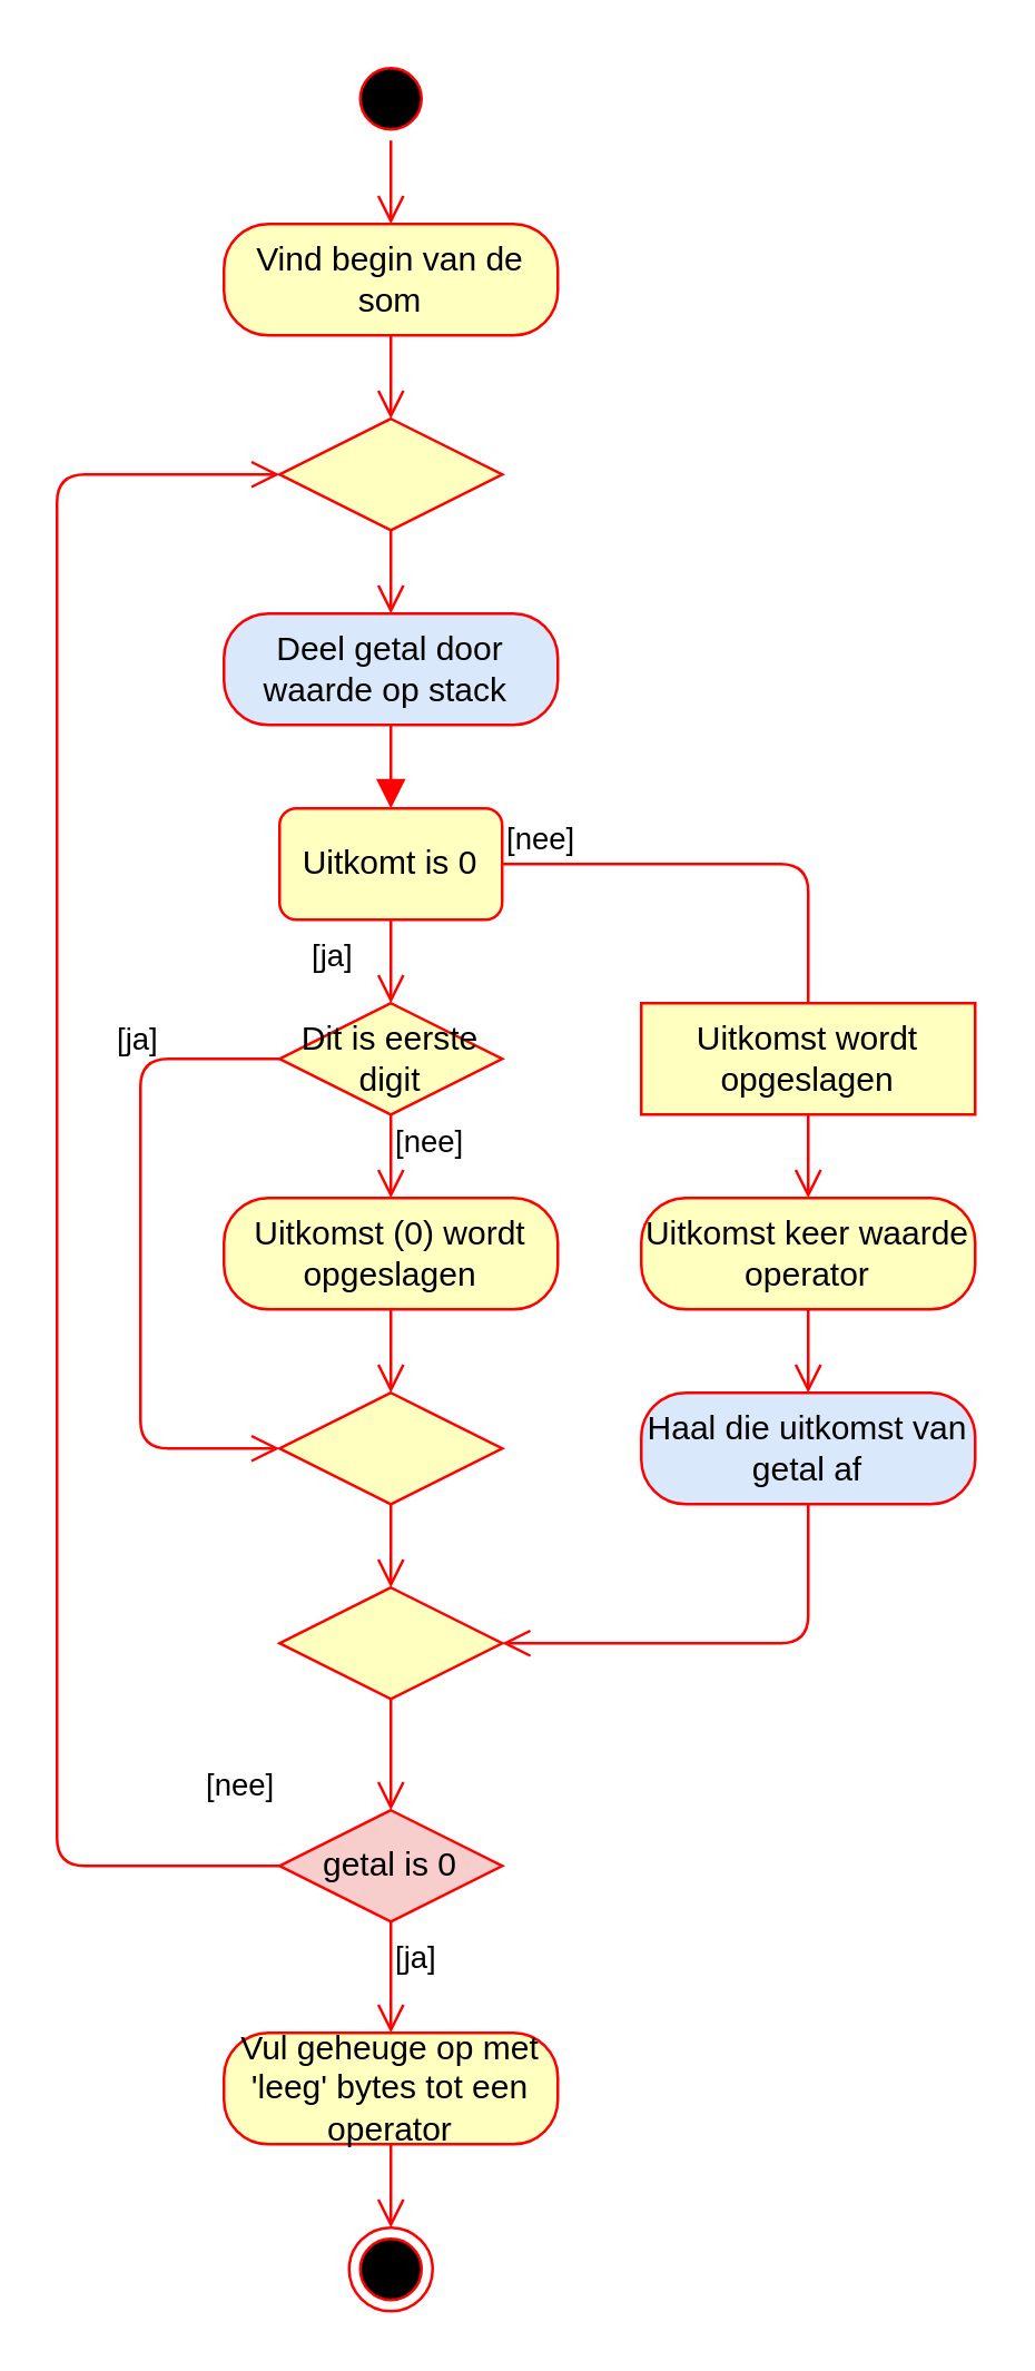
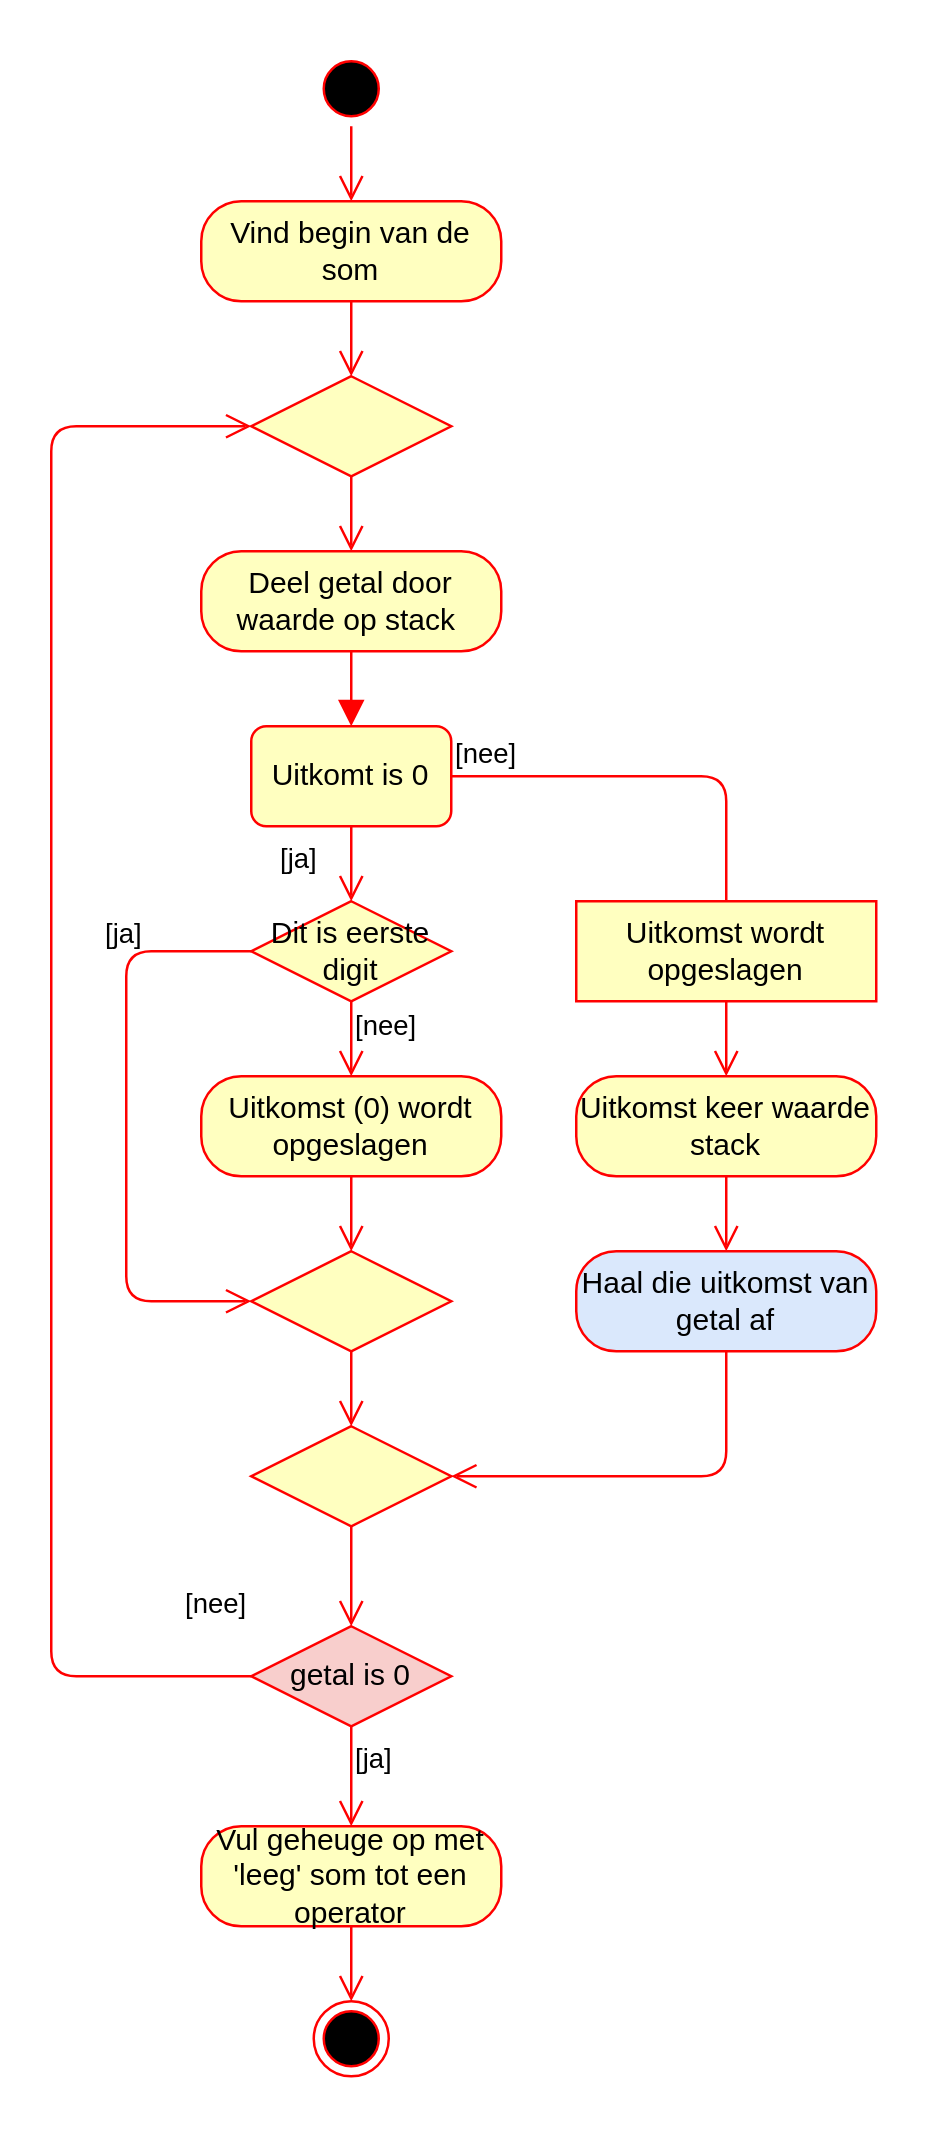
  <mxCell id="0" />
  <mxCell id="1" parent="0" />
  <mxCell id="2" value="" style="ellipse;html=1;shape=startState;fillColor=#000000;strokeColor=#ff0000;" vertex="1" parent="1"><mxGeometry x="125" y="20" width="30" height="30" as="geometry" /></mxCell>
  <mxCell id="3" value="" style="edgeStyle=orthogonalEdgeStyle;html=1;verticalAlign=bottom;endArrow=open;endSize=8;strokeColor=#ff0000;" edge="1" source="2" parent="1"><mxGeometry relative="1" as="geometry"><mxPoint x="140" y="80" as="targetPoint" /></mxGeometry></mxCell>
  <mxCell id="4" value="Vind begin van de som" style="rounded=1;whiteSpace=wrap;html=1;arcSize=40;fontColor=#000000;fillColor=#ffffc0;strokeColor=#ff0000;" vertex="1" parent="1"><mxGeometry x="80" y="80" width="120" height="40" as="geometry" /></mxCell>
  <mxCell id="5" value="" style="edgeStyle=orthogonalEdgeStyle;html=1;verticalAlign=bottom;endArrow=open;endSize=8;strokeColor=#ff0000;" edge="1" source="4" parent="1"><mxGeometry relative="1" as="geometry"><mxPoint x="140" y="150" as="targetPoint" /></mxGeometry></mxCell>
- <mxCell id="6" value="Deel getal door waarde op stack&amp;nbsp;" style="rounded=1;whiteSpace=wrap;html=1;arcSize=40;fontColor=#000000;fillColor=#dae8fc;strokeColor=#ff0000;" vertex="1" parent="1"><mxGeometry x="80" y="220" width="120" height="40" as="geometry" /></mxCell>
+ <mxCell id="6" value="Deel getal door waarde op stack&amp;nbsp;" style="rounded=1;whiteSpace=wrap;html=1;arcSize=40;fontColor=#000000;fillColor=#ffffc0;strokeColor=#ff0000;" vertex="1" parent="1"><mxGeometry x="80" y="220" width="120" height="40" as="geometry" /></mxCell>
  <mxCell id="7" value="" style="edgeStyle=orthogonalEdgeStyle;html=1;verticalAlign=bottom;endArrow=block;endSize=8;strokeColor=#ff0000;entryX=0.5;entryY=0;entryDx=0;entryDy=0;" edge="1" source="6" parent="1" target="8"><mxGeometry relative="1" as="geometry"><mxPoint x="135" y="290" as="targetPoint" /></mxGeometry></mxCell>
  <mxCell id="8" value="Uitkomt is 0" style="whiteSpace=wrap;html=1;fillColor=#ffffc0;strokeColor=#ff0000;rounded=1;" vertex="1" parent="1"><mxGeometry x="100" y="290" width="80" height="40" as="geometry" /></mxCell>
  <mxCell id="9" value="[nee]" style="edgeStyle=orthogonalEdgeStyle;html=1;align=left;verticalAlign=bottom;endArrow=none;endSize=8;strokeColor=#ff0000;entryX=0.5;entryY=0;entryDx=0;entryDy=0;" edge="1" source="8" parent="1" target="14"><mxGeometry x="-1" relative="1" as="geometry"><mxPoint x="250" y="340" as="targetPoint" /></mxGeometry></mxCell>
  <mxCell id="10" value="[ja]" style="edgeStyle=orthogonalEdgeStyle;html=1;align=left;verticalAlign=top;endArrow=open;endSize=8;strokeColor=#ff0000;" edge="1" source="8" parent="1"><mxGeometry x="-1" y="-30" relative="1" as="geometry"><mxPoint x="140" y="360" as="targetPoint" /><mxPoint as="offset" /></mxGeometry></mxCell>
  <mxCell id="11" value="Dit is eerste digit" style="rhombus;whiteSpace=wrap;html=1;fillColor=#ffffc0;strokeColor=#ff0000;" vertex="1" parent="1"><mxGeometry x="100" y="360" width="80" height="40" as="geometry" /></mxCell>
  <mxCell id="12" value="[nee]" style="edgeStyle=orthogonalEdgeStyle;html=1;align=left;verticalAlign=bottom;endArrow=open;endSize=8;strokeColor=#ff0000;" edge="1" source="11" parent="1"><mxGeometry x="0.333" relative="1" as="geometry"><mxPoint x="140" y="430" as="targetPoint" /><mxPoint as="offset" /></mxGeometry></mxCell>
  <mxCell id="13" value="[ja]" style="edgeStyle=orthogonalEdgeStyle;html=1;align=left;verticalAlign=top;endArrow=open;endSize=8;strokeColor=#ff0000;entryX=0;entryY=0.5;entryDx=0;entryDy=0;" edge="1" source="11" parent="1" target="22"><mxGeometry x="-0.583" y="-22" relative="1" as="geometry"><mxPoint x="-10" y="360" as="targetPoint" /><Array as="points"><mxPoint x="50" y="380" /><mxPoint x="50" y="520" /></Array><mxPoint x="12" y="-20" as="offset" /></mxGeometry></mxCell>
  <mxCell id="14" value="Uitkomst wordt opgeslagen" style="whiteSpace=wrap;html=1;arcSize=40;fontColor=#000000;fillColor=#ffffc0;strokeColor=#ff0000;rounded=0;" vertex="1" parent="1"><mxGeometry x="230" y="360" width="120" height="40" as="geometry" /></mxCell>
  <mxCell id="15" value="" style="edgeStyle=orthogonalEdgeStyle;html=1;verticalAlign=bottom;endArrow=open;endSize=8;strokeColor=#ff0000;" edge="1" source="14" parent="1"><mxGeometry relative="1" as="geometry"><mxPoint x="290" y="430" as="targetPoint" /></mxGeometry></mxCell>
- <mxCell id="16" value="Uitkomst keer waarde operator" style="rounded=1;whiteSpace=wrap;html=1;arcSize=40;fontColor=#000000;fillColor=#ffffc0;strokeColor=#ff0000;" vertex="1" parent="1"><mxGeometry x="230" y="430" width="120" height="40" as="geometry" /></mxCell>
+ <mxCell id="16" value="Uitkomst keer waarde stack" style="rounded=1;whiteSpace=wrap;html=1;arcSize=40;fontColor=#000000;fillColor=#ffffc0;strokeColor=#ff0000;" vertex="1" parent="1"><mxGeometry x="230" y="430" width="120" height="40" as="geometry" /></mxCell>
  <mxCell id="17" value="" style="edgeStyle=orthogonalEdgeStyle;html=1;verticalAlign=bottom;endArrow=open;endSize=8;strokeColor=#ff0000;" edge="1" source="16" parent="1"><mxGeometry relative="1" as="geometry"><mxPoint x="290" y="500" as="targetPoint" /><Array as="points"><mxPoint x="290" y="500" /><mxPoint x="290" y="500" /></Array></mxGeometry></mxCell>
  <mxCell id="18" value="Uitkomst (0) wordt opgeslagen" style="rounded=1;whiteSpace=wrap;html=1;arcSize=40;fontColor=#000000;fillColor=#ffffc0;strokeColor=#ff0000;" vertex="1" parent="1"><mxGeometry x="80" y="430" width="120" height="40" as="geometry" /></mxCell>
  <mxCell id="19" value="" style="edgeStyle=orthogonalEdgeStyle;html=1;verticalAlign=bottom;endArrow=open;endSize=8;strokeColor=#ff0000;" edge="1" source="18" parent="1"><mxGeometry relative="1" as="geometry"><mxPoint x="140" y="500" as="targetPoint" /></mxGeometry></mxCell>
  <mxCell id="20" value="" style="rhombus;whiteSpace=wrap;html=1;fillColor=#ffffc0;strokeColor=#ff0000;" vertex="1" parent="1"><mxGeometry x="100" y="150" width="80" height="40" as="geometry" /></mxCell>
  <mxCell id="21" value="" style="edgeStyle=orthogonalEdgeStyle;html=1;align=left;verticalAlign=top;endArrow=open;endSize=8;strokeColor=#ff0000;" edge="1" source="20" parent="1"><mxGeometry x="-1" relative="1" as="geometry"><mxPoint x="140" y="220" as="targetPoint" /></mxGeometry></mxCell>
  <mxCell id="22" value="" style="rhombus;whiteSpace=wrap;html=1;fillColor=#ffffc0;strokeColor=#ff0000;" vertex="1" parent="1"><mxGeometry x="100" y="500" width="80" height="40" as="geometry" /></mxCell>
  <mxCell id="23" value="" style="edgeStyle=orthogonalEdgeStyle;html=1;align=left;verticalAlign=top;endArrow=open;endSize=8;strokeColor=#ff0000;" edge="1" source="22" parent="1"><mxGeometry x="-1" relative="1" as="geometry"><mxPoint x="140" y="570" as="targetPoint" /></mxGeometry></mxCell>
  <mxCell id="24" value="" style="rhombus;whiteSpace=wrap;html=1;fillColor=#ffffc0;strokeColor=#ff0000;" vertex="1" parent="1"><mxGeometry x="100" y="570" width="80" height="40" as="geometry" /></mxCell>
  <mxCell id="25" value="getal is 0" style="rhombus;whiteSpace=wrap;html=1;fillColor=#f8cecc;strokeColor=#ff0000;" vertex="1" parent="1"><mxGeometry x="100" y="650" width="80" height="40" as="geometry" /></mxCell>
  <mxCell id="26" value="[nee]" style="edgeStyle=orthogonalEdgeStyle;html=1;align=left;verticalAlign=bottom;endArrow=open;endSize=8;strokeColor=#ff0000;entryX=0;entryY=0.5;entryDx=0;entryDy=0;exitX=0;exitY=0.5;exitDx=0;exitDy=0;" edge="1" source="25" parent="1" target="20"><mxGeometry x="-0.917" y="-20" relative="1" as="geometry"><mxPoint x="230" y="820" as="targetPoint" /><mxPoint x="70" y="690" as="sourcePoint" /><Array as="points"><mxPoint x="20" y="670" /><mxPoint x="20" y="170" /></Array><mxPoint x="-1" as="offset" /></mxGeometry></mxCell>
  <mxCell id="27" value="[ja]" style="edgeStyle=orthogonalEdgeStyle;html=1;align=left;verticalAlign=top;endArrow=open;endSize=8;strokeColor=#ff0000;" edge="1" source="25" parent="1"><mxGeometry x="-1" relative="1" as="geometry"><mxPoint x="140" y="730" as="targetPoint" /></mxGeometry></mxCell>
- <mxCell id="28" value="Vul geheuge op met 'leeg' bytes tot een operator" style="rounded=1;whiteSpace=wrap;html=1;arcSize=40;fontColor=#000000;fillColor=#ffffc0;strokeColor=#ff0000;" vertex="1" parent="1"><mxGeometry x="80" y="730" width="120" height="40" as="geometry" /></mxCell>
+ <mxCell id="28" value="Vul geheuge op met 'leeg' som tot een operator" style="rounded=1;whiteSpace=wrap;html=1;arcSize=40;fontColor=#000000;fillColor=#ffffc0;strokeColor=#ff0000;" vertex="1" parent="1"><mxGeometry x="80" y="730" width="120" height="40" as="geometry" /></mxCell>
  <mxCell id="29" value="" style="edgeStyle=orthogonalEdgeStyle;html=1;verticalAlign=bottom;endArrow=open;endSize=8;strokeColor=#ff0000;" edge="1" source="28" parent="1"><mxGeometry relative="1" as="geometry"><mxPoint x="140" y="800" as="targetPoint" /></mxGeometry></mxCell>
  <mxCell id="30" value="" style="ellipse;html=1;shape=endState;fillColor=#000000;strokeColor=#ff0000;" vertex="1" parent="1"><mxGeometry x="125" y="800" width="30" height="30" as="geometry" /></mxCell>
  <mxCell id="31" value="Haal die uitkomst van getal af" style="rounded=1;whiteSpace=wrap;html=1;arcSize=40;fontColor=#000000;fillColor=#dae8fc;strokeColor=#ff0000;" vertex="1" parent="1"><mxGeometry x="230" y="500" width="120" height="40" as="geometry" /></mxCell>
  <mxCell id="32" value="" style="edgeStyle=orthogonalEdgeStyle;html=1;verticalAlign=bottom;endArrow=open;endSize=8;strokeColor=#ff0000;entryX=1;entryY=0.5;entryDx=0;entryDy=0;" edge="1" source="31" parent="1" target="24"><mxGeometry relative="1" as="geometry"><mxPoint x="190" y="730" as="targetPoint" /><Array as="points"><mxPoint x="290" y="590" /></Array></mxGeometry></mxCell>
  <mxCell id="33" value="" style="edgeStyle=orthogonalEdgeStyle;html=1;align=left;verticalAlign=top;endArrow=open;endSize=8;strokeColor=#ff0000;exitX=0.5;exitY=1;exitDx=0;exitDy=0;" edge="1" parent="1" source="24"><mxGeometry x="-1" relative="1" as="geometry"><mxPoint x="140" y="650" as="targetPoint" /><mxPoint x="150" y="550" as="sourcePoint" /></mxGeometry></mxCell>
